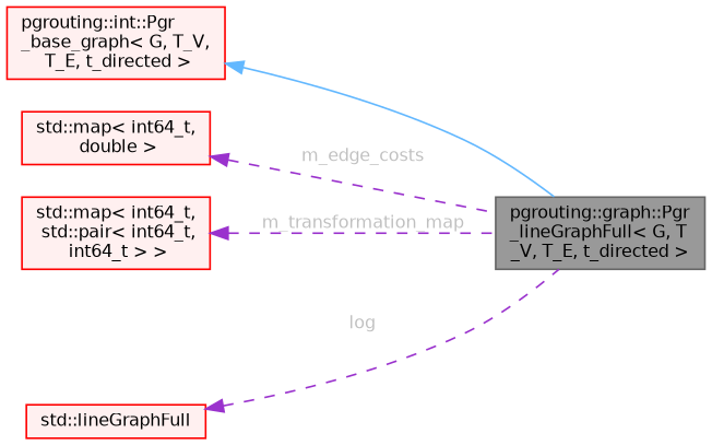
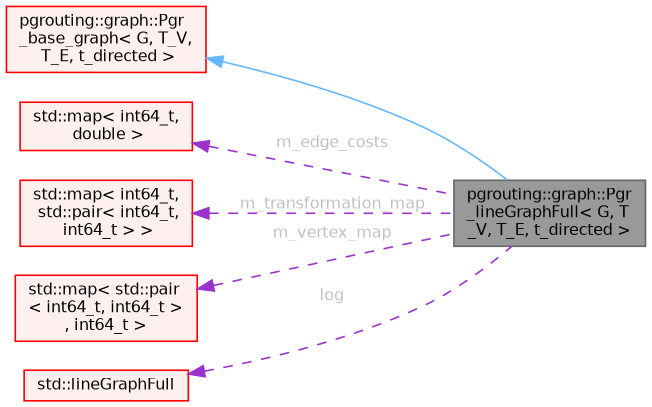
  digraph {
    rankdir=LR
    node [color=red fillcolor="#FFF0F0" fontname=Helvetica fontsize=10 shape=box style=filled]
    edge [color=darkorchid3 dir=back fontname=Helvetica fontsize=10 labelfontname=Helvetica labelfontsize=10 style=dashed fontcolor=grey]
    n1 [color=gray40 fillcolor=grey60 fontcolor=black height=0.2 label="pgrouting::graph::Pgr\l_lineGraphFull\< G, T\l_V, T_E, t_directed \>" width=0.4]
-   n2 [height=0.2 label="pgrouting::int::Pgr\l_base_graph\< G, T_V,\l T_E, t_directed \>" width=0.4]
+   n2 [height=0.2 label="pgrouting::graph::Pgr\l_base_graph\< G, T_V,\l T_E, t_directed \>" width=0.4]
    n3 [height=0.2 label="std::map\< int64_t,\l double \>" width=0.4]
    n4 [height=0.2 label="std::map\< int64_t,\l std::pair\< int64_t,\l int64_t \> \>" width=0.4]
+   n5 [height=0.2 label="std::map\< std::pair\l\< int64_t, int64_t \>\l, int64_t \>" width=0.4]
    n6 [height=0.2 label="std::lineGraphFull" width=0.4]
    n2 -> n1 [color=steelblue1 style=solid fontcolor=""]
    n3 -> n1 [label=" m_edge_costs"]
    n4 -> n1 [label=" m_transformation_map"]
+   n5 -> n1 [label=" m_vertex_map"]
    n6 -> n1 [label=" log"]
  }
